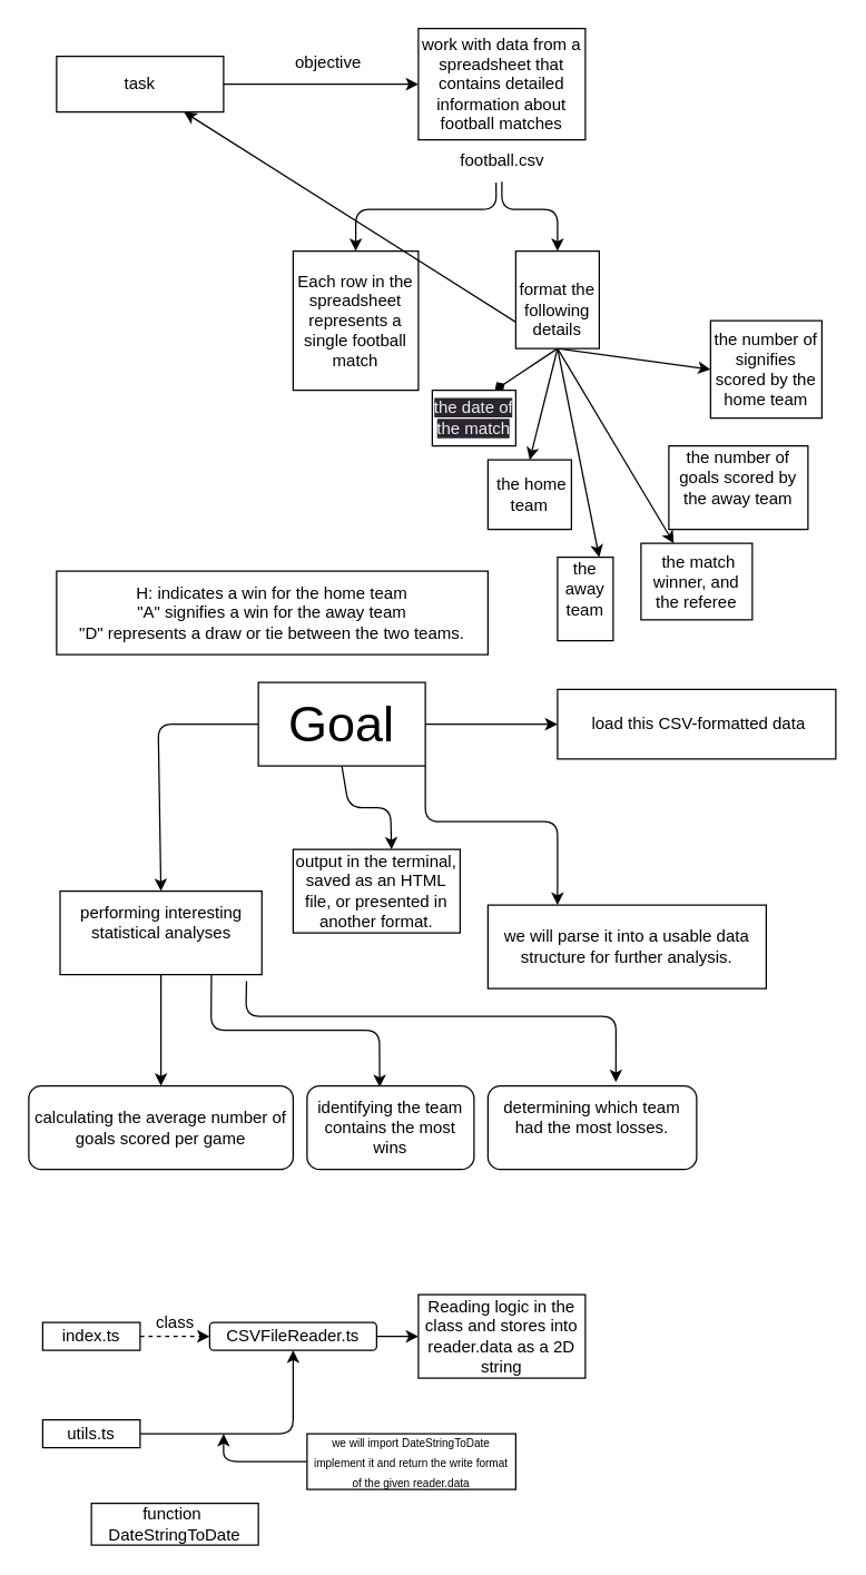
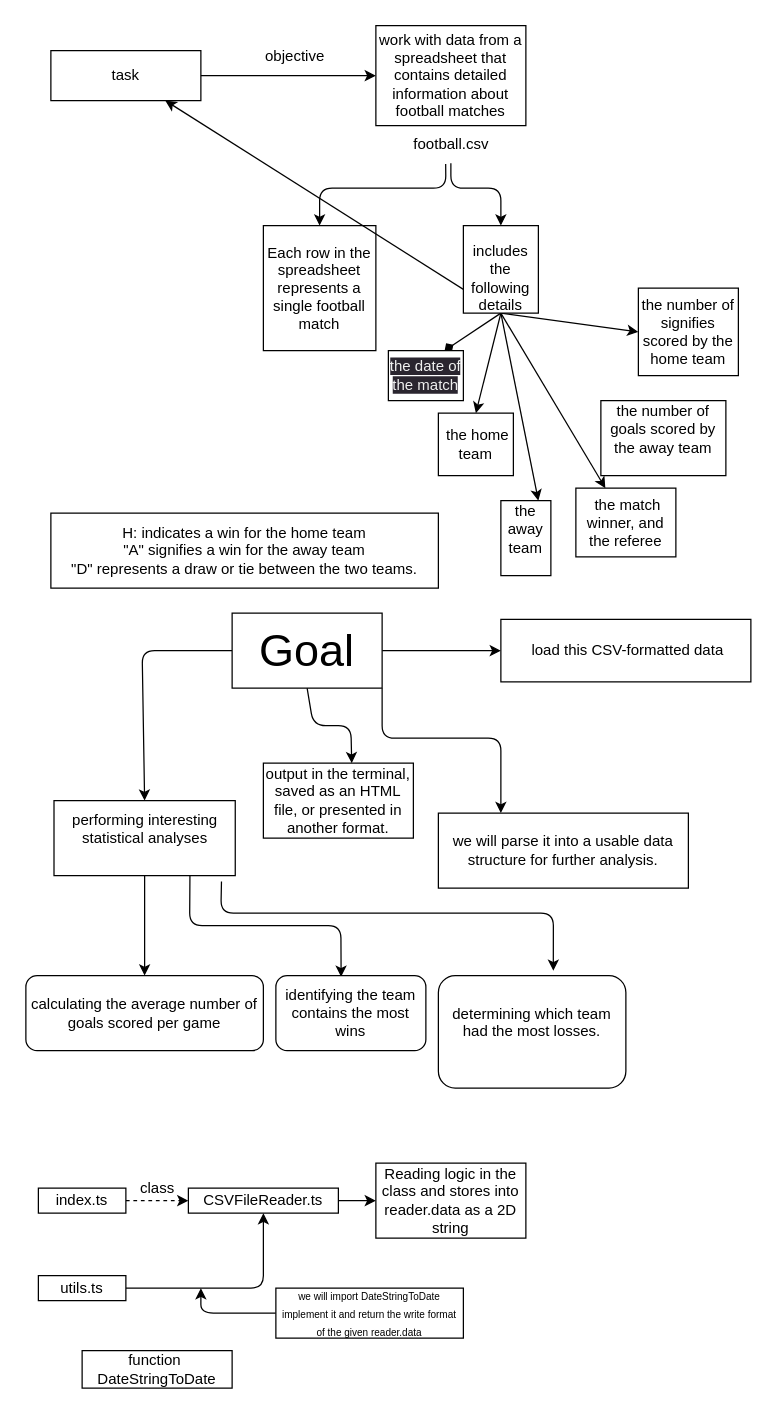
  <mxCell id="0" />
  <mxCell id="1" parent="0" />
  <mxCell id="2" value="task" style="whiteSpace=wrap;html=1;" parent="1" vertex="1"><mxGeometry x="40" y="40" width="120" height="40" as="geometry" /></mxCell>
  <mxCell id="3" value="objective" style="text;html=1;align=center;verticalAlign=middle;resizable=0;points=[];autosize=1;strokeColor=none;fillColor=none;" parent="1" vertex="1"><mxGeometry x="200" y="30" width="70" height="30" as="geometry" /></mxCell>
  <mxCell id="4" value="" style="edgeStyle=none;orthogonalLoop=1;jettySize=auto;html=1;exitX=1;exitY=0.5;exitDx=0;exitDy=0;entryX=0;entryY=0.5;entryDx=0;entryDy=0;" parent="1" source="2" target="5" edge="1"><mxGeometry width="100" relative="1" as="geometry"><mxPoint x="200" y="100" as="sourcePoint" /><mxPoint x="270" y="80" as="targetPoint" /><Array as="points" /></mxGeometry></mxCell>
  <mxCell id="5" value="work with data from a spreadsheet that contains detailed information about football matches" style="whiteSpace=wrap;html=1;" parent="1" vertex="1"><mxGeometry x="300" y="20" width="120" height="80" as="geometry" /></mxCell>
  <mxCell id="6" value="football.csv" style="text;html=1;align=center;verticalAlign=middle;resizable=0;points=[];autosize=1;strokeColor=none;fillColor=none;" parent="1" vertex="1"><mxGeometry x="320" y="100" width="80" height="30" as="geometry" /></mxCell>
  <mxCell id="7" value="Each row in the spreadsheet represents a single football match" style="whiteSpace=wrap;html=1;" parent="1" vertex="1"><mxGeometry x="210" y="180" width="90" height="100" as="geometry" /></mxCell>
  <mxCell id="8" value="" style="edgeStyle=none;orthogonalLoop=1;jettySize=auto;html=1;exitX=0.448;exitY=1.021;exitDx=0;exitDy=0;exitPerimeter=0;entryX=0.5;entryY=0;entryDx=0;entryDy=0;" parent="1" source="6" target="7" edge="1"><mxGeometry width="100" relative="1" as="geometry"><mxPoint x="290" y="140" as="sourcePoint" /><mxPoint x="390" y="140" as="targetPoint" /><Array as="points"><mxPoint x="356" y="150" /><mxPoint x="255" y="150" /></Array></mxGeometry></mxCell>
  <mxCell id="9" style="edgeStyle=none;html=1;exitX=0.5;exitY=1;exitDx=0;exitDy=0;" parent="1" source="15" target="22" edge="1"><mxGeometry relative="1" as="geometry" /></mxCell>
  <mxCell id="10" style="edgeStyle=none;html=1;exitX=0.5;exitY=1;exitDx=0;exitDy=0;entryX=0.75;entryY=0;entryDx=0;entryDy=0;" parent="1" source="15" target="19" edge="1"><mxGeometry relative="1" as="geometry" /></mxCell>
  <mxCell id="11" style="edgeStyle=none;html=1;exitX=0.5;exitY=1;exitDx=0;exitDy=0;entryX=0.5;entryY=0;entryDx=0;entryDy=0;" parent="1" source="15" target="18" edge="1"><mxGeometry relative="1" as="geometry" /></mxCell>
  <mxCell id="12" style="edgeStyle=none;html=1;exitX=0.5;exitY=1;exitDx=0;exitDy=0;entryX=0.75;entryY=0;entryDx=0;entryDy=0;endArrow=diamond;" parent="1" source="15" target="17" edge="1"><mxGeometry relative="1" as="geometry" /></mxCell>
  <mxCell id="13" style="edgeStyle=none;html=1;exitX=0.5;exitY=1;exitDx=0;exitDy=0;" parent="1" source="15" target="2" edge="1"><mxGeometry relative="1" as="geometry" /></mxCell>
  <mxCell id="14" style="edgeStyle=none;html=1;exitX=0.5;exitY=1;exitDx=0;exitDy=0;entryX=0;entryY=0.5;entryDx=0;entryDy=0;" parent="1" source="15" target="20" edge="1"><mxGeometry relative="1" as="geometry" /></mxCell>
- <mxCell id="15" value="&lt;br&gt;format the following details" style="whiteSpace=wrap;html=1;" parent="1" vertex="1"><mxGeometry x="370" y="180" width="60" height="70" as="geometry" /></mxCell>
+ <mxCell id="15" value="&lt;br&gt;includes the following details" style="whiteSpace=wrap;html=1;" parent="1" vertex="1"><mxGeometry x="370" y="180" width="60" height="70" as="geometry" /></mxCell>
  <mxCell id="16" value="" style="edgeStyle=none;orthogonalLoop=1;jettySize=auto;html=1;entryX=0.5;entryY=0;entryDx=0;entryDy=0;" parent="1" target="15" edge="1"><mxGeometry width="100" relative="1" as="geometry"><mxPoint x="360" y="130" as="sourcePoint" /><mxPoint x="430" y="140" as="targetPoint" /><Array as="points"><mxPoint x="360" y="150" /><mxPoint x="400" y="150" /></Array></mxGeometry></mxCell>
  <mxCell id="17" value="&#10;&lt;br style=&quot;border-color: rgb(0, 0, 0); color: rgb(240, 240, 240); font-family: Helvetica; font-size: 12px; font-style: normal; font-variant-ligatures: normal; font-variant-caps: normal; font-weight: 400; letter-spacing: normal; orphans: 2; text-align: center; text-indent: 0px; text-transform: none; widows: 2; word-spacing: 0px; -webkit-text-stroke-width: 0px; background-color: rgb(42, 37, 47); text-decoration-thickness: initial; text-decoration-style: initial; text-decoration-color: initial;&quot;&gt;&lt;span style=&quot;color: rgb(240, 240, 240); font-family: Helvetica; font-size: 12px; font-style: normal; font-variant-ligatures: normal; font-variant-caps: normal; font-weight: 400; letter-spacing: normal; orphans: 2; text-align: center; text-indent: 0px; text-transform: none; widows: 2; word-spacing: 0px; -webkit-text-stroke-width: 0px; background-color: rgb(42, 37, 47); text-decoration-thickness: initial; text-decoration-style: initial; text-decoration-color: initial; float: none; display: inline !important;&quot;&gt;the date of the match&lt;/span&gt;&lt;br style=&quot;border-color: rgb(0, 0, 0); color: rgb(240, 240, 240); font-family: Helvetica; font-size: 12px; font-style: normal; font-variant-ligatures: normal; font-variant-caps: normal; font-weight: 400; letter-spacing: normal; orphans: 2; text-align: center; text-indent: 0px; text-transform: none; widows: 2; word-spacing: 0px; -webkit-text-stroke-width: 0px; background-color: rgb(42, 37, 47); text-decoration-thickness: initial; text-decoration-style: initial; text-decoration-color: initial;&quot;&gt;&#10;&#10;" style="whiteSpace=wrap;html=1;" parent="1" vertex="1"><mxGeometry x="310" y="280" width="60" height="40" as="geometry" /></mxCell>
  <mxCell id="18" value="&amp;nbsp;the home team" style="whiteSpace=wrap;html=1;" parent="1" vertex="1"><mxGeometry x="350" y="330" width="60" height="50" as="geometry" /></mxCell>
  <mxCell id="19" value="&#10;the away team&#10;&#10;" style="whiteSpace=wrap;html=1;" parent="1" vertex="1"><mxGeometry x="400" y="400" width="40" height="60" as="geometry" /></mxCell>
  <mxCell id="20" value="the number of signifies scored by the home team" style="whiteSpace=wrap;html=1;" parent="1" vertex="1"><mxGeometry x="510" y="230" width="80" height="70" as="geometry" /></mxCell>
  <mxCell id="21" value="&#10; the number of goals scored by the away team&#10;&#10;" style="whiteSpace=wrap;html=1;" parent="1" vertex="1"><mxGeometry x="480" y="320" width="100" height="60" as="geometry" /></mxCell>
  <mxCell id="22" value="&amp;nbsp;the match winner, and the referee" style="whiteSpace=wrap;html=1;" parent="1" vertex="1"><mxGeometry x="460" y="390" width="80" height="55" as="geometry" /></mxCell>
  <mxCell id="23" value="&lt;span style=&quot;&quot;&gt;H: indicates a win for the home team&lt;br&gt;&lt;/span&gt;&quot;A&quot; signifies a win for the away team&lt;br&gt;&quot;D&quot; represents a draw or tie between the two teams.&lt;span style=&quot;&quot;&gt;&lt;br&gt;&lt;/span&gt;" style="whiteSpace=wrap;html=1;" parent="1" vertex="1"><mxGeometry x="40" y="410" width="310" height="60" as="geometry" /></mxCell>
  <mxCell id="24" value="&amp;nbsp;load this CSV-formatted data" style="whiteSpace=wrap;html=1;" parent="1" vertex="1"><mxGeometry x="400" y="495" width="200" height="50" as="geometry" /></mxCell>
  <mxCell id="25" value="we will parse it into a usable data structure for further analysis." style="whiteSpace=wrap;html=1;" parent="1" vertex="1"><mxGeometry x="350" y="650" width="200" height="60" as="geometry" /></mxCell>
  <mxCell id="26" style="edgeStyle=none;html=1;exitX=0.5;exitY=1;exitDx=0;exitDy=0;entryX=0.5;entryY=0;entryDx=0;entryDy=0;fontSize=36;" parent="1" source="29" target="30" edge="1"><mxGeometry relative="1" as="geometry" /></mxCell>
  <mxCell id="27" style="edgeStyle=none;html=1;exitX=0.75;exitY=1;exitDx=0;exitDy=0;entryX=0.435;entryY=0.016;entryDx=0;entryDy=0;entryPerimeter=0;fontSize=36;" parent="1" source="29" target="31" edge="1"><mxGeometry relative="1" as="geometry"><Array as="points"><mxPoint x="151" y="740" /><mxPoint x="272" y="740" /></Array></mxGeometry></mxCell>
  <mxCell id="28" style="edgeStyle=none;html=1;exitX=0.924;exitY=1.077;exitDx=0;exitDy=0;entryX=0.613;entryY=-0.044;entryDx=0;entryDy=0;entryPerimeter=0;fontSize=36;exitPerimeter=0;" parent="1" source="29" target="32" edge="1"><mxGeometry relative="1" as="geometry"><Array as="points"><mxPoint x="176" y="730" /><mxPoint x="442" y="730" /></Array></mxGeometry></mxCell>
  <mxCell id="29" value="&#10; performing interesting statistical analyses&#10;&#10;" style="whiteSpace=wrap;html=1;" parent="1" vertex="1"><mxGeometry x="42.5" y="640" width="145" height="60" as="geometry" /></mxCell>
  <mxCell id="30" value="calculating the average number of goals scored per game" style="rounded=1;whiteSpace=wrap;html=1;" parent="1" vertex="1"><mxGeometry x="20" y="780" width="190" height="60" as="geometry" /></mxCell>
  <mxCell id="31" value="identifying the team contains the most wins" style="rounded=1;whiteSpace=wrap;html=1;" parent="1" vertex="1"><mxGeometry x="220" y="780" width="120" height="60" as="geometry" /></mxCell>
- <mxCell id="32" value="&#10;determining which team had the most losses.&#10;&#10;" style="rounded=1;whiteSpace=wrap;html=1;" parent="1" vertex="1"><mxGeometry x="350" y="780" width="150" height="60" as="geometry" /></mxCell>
+ <mxCell id="32" value="&#10;determining which team had the most losses.&#10;&#10;" style="rounded=1;whiteSpace=wrap;html=1;" parent="1" vertex="1"><mxGeometry x="350" y="780" width="150" height="90" as="geometry" /></mxCell>
  <mxCell id="33" value="output in the terminal, saved as an HTML file, or presented in another format." style="whiteSpace=wrap;html=1;" parent="1" vertex="1"><mxGeometry x="210" y="610" width="120" height="60" as="geometry" /></mxCell>
  <mxCell id="34" style="edgeStyle=none;html=1;exitX=0.5;exitY=1;exitDx=0;exitDy=0;fontSize=36;entryX=0.589;entryY=0.001;entryDx=0;entryDy=0;entryPerimeter=0;" parent="1" source="38" target="33" edge="1"><mxGeometry relative="1" as="geometry"><Array as="points"><mxPoint x="250" y="580" /><mxPoint x="280" y="580" /></Array></mxGeometry></mxCell>
  <mxCell id="35" style="edgeStyle=none;html=1;exitX=0;exitY=0.5;exitDx=0;exitDy=0;entryX=0.5;entryY=0;entryDx=0;entryDy=0;fontSize=36;" parent="1" source="38" target="29" edge="1"><mxGeometry relative="1" as="geometry"><Array as="points"><mxPoint x="113" y="520" /></Array></mxGeometry></mxCell>
  <mxCell id="36" style="edgeStyle=none;html=1;exitX=1;exitY=0.5;exitDx=0;exitDy=0;fontSize=36;" parent="1" source="38" target="24" edge="1"><mxGeometry relative="1" as="geometry" /></mxCell>
  <mxCell id="37" style="edgeStyle=none;html=1;exitX=1;exitY=1;exitDx=0;exitDy=0;entryX=0.25;entryY=0;entryDx=0;entryDy=0;fontSize=36;" parent="1" source="38" target="25" edge="1"><mxGeometry relative="1" as="geometry"><Array as="points"><mxPoint x="305" y="590" /><mxPoint x="400" y="590" /></Array></mxGeometry></mxCell>
  <mxCell id="38" value="&lt;span style=&quot;&quot;&gt;Goal&lt;/span&gt;" style="whiteSpace=wrap;html=1;fontSize=36;" parent="1" vertex="1"><mxGeometry x="185" y="490" width="120" height="60" as="geometry" /></mxCell>
  <mxCell id="39" style="edgeStyle=none;html=1;exitX=1;exitY=0.5;exitDx=0;exitDy=0;entryX=0;entryY=0.5;entryDx=0;entryDy=0;dashed=1;" edge="1" parent="1" source="40" target="42"><mxGeometry relative="1" as="geometry" /></mxCell>
  <mxCell id="40" value="index.ts" style="whiteSpace=wrap;html=1;" vertex="1" parent="1"><mxGeometry x="30" y="950" width="70" height="20" as="geometry" /></mxCell>
  <mxCell id="41" value="" style="edgeStyle=none;html=1;" edge="1" parent="1" source="42" target="44"><mxGeometry relative="1" as="geometry" /></mxCell>
- <mxCell id="42" value="CSVFileReader.ts" style="whiteSpace=wrap;html=1;rounded=1;" vertex="1" parent="1"><mxGeometry x="150" y="950" width="120" height="20" as="geometry" /></mxCell>
+ <mxCell id="42" value="CSVFileReader.ts" style="whiteSpace=wrap;html=1;" vertex="1" parent="1"><mxGeometry x="150" y="950" width="120" height="20" as="geometry" /></mxCell>
  <mxCell id="43" value="class" style="text;html=1;align=center;verticalAlign=middle;resizable=0;points=[];autosize=1;strokeColor=none;fillColor=none;" vertex="1" parent="1"><mxGeometry x="100" y="935" width="50" height="30" as="geometry" /></mxCell>
  <mxCell id="44" value="Reading logic in the class and stores into reader.data as a 2D string" style="whiteSpace=wrap;html=1;" vertex="1" parent="1"><mxGeometry x="300" y="930" width="120" height="60" as="geometry" /></mxCell>
  <mxCell id="45" style="edgeStyle=none;html=1;exitX=1;exitY=0.5;exitDx=0;exitDy=0;entryX=0.5;entryY=1;entryDx=0;entryDy=0;" edge="1" parent="1" source="46" target="42"><mxGeometry relative="1" as="geometry"><Array as="points"><mxPoint x="210" y="1030" /></Array></mxGeometry></mxCell>
  <mxCell id="46" value="utils.ts" style="whiteSpace=wrap;html=1;" vertex="1" parent="1"><mxGeometry x="30" y="1020" width="70" height="20" as="geometry" /></mxCell>
  <mxCell id="47" value="function&amp;nbsp;&lt;br&gt;DateStringToDate" style="whiteSpace=wrap;html=1;" vertex="1" parent="1"><mxGeometry x="65" y="1080" width="120" height="30" as="geometry" /></mxCell>
  <mxCell id="48" style="edgeStyle=none;html=1;exitX=0;exitY=0.5;exitDx=0;exitDy=0;fontSize=8;" edge="1" parent="1" source="49"><mxGeometry relative="1" as="geometry"><mxPoint x="160" y="1030" as="targetPoint" /><Array as="points"><mxPoint x="160" y="1050" /></Array></mxGeometry></mxCell>
  <mxCell id="49" value="&lt;font style=&quot;font-size: 8px;&quot;&gt;we will import DateStringToDate&lt;br&gt;implement it and return the write format of the given reader.data&lt;/font&gt;" style="whiteSpace=wrap;html=1;" vertex="1" parent="1"><mxGeometry x="220" y="1030" width="150" height="40" as="geometry" /></mxCell>
